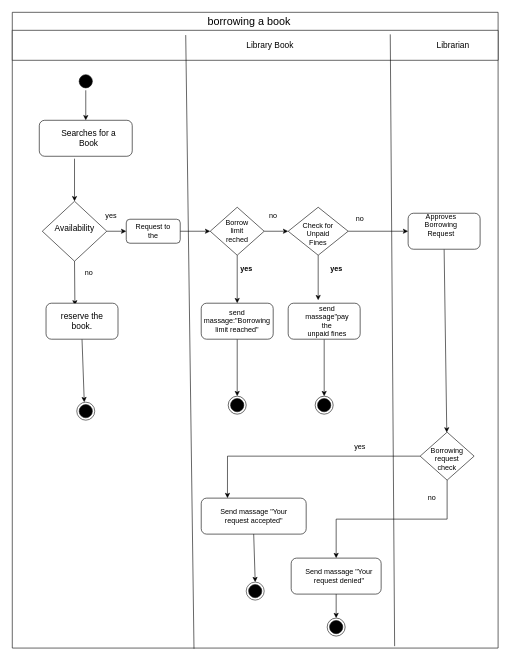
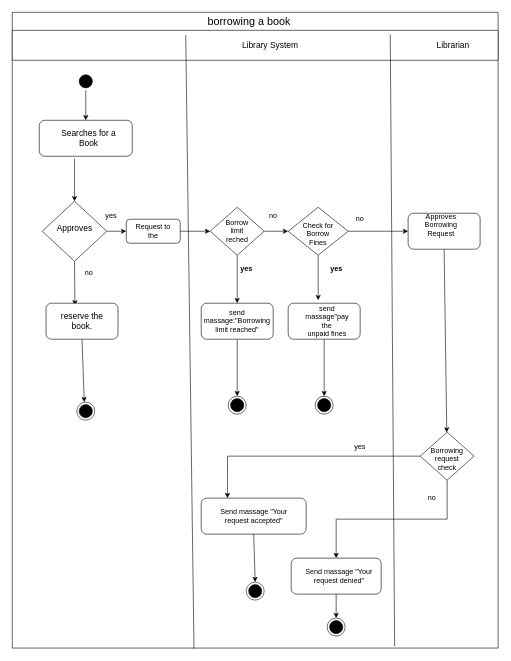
  <mxCell id="0" />
  <mxCell id="1" parent="0" />
  <mxCell id="2" value="" style="verticalLabelPosition=bottom;verticalAlign=top;html=1;shape=mxgraph.basic.rect;fillColor2=none;strokeWidth=1;size=20;indent=5;" vertex="1" parent="1"><mxGeometry x="20" y="20" width="810" height="1060" as="geometry" /></mxCell>
  <mxCell id="3" value="" style="verticalLabelPosition=bottom;verticalAlign=top;html=1;shape=mxgraph.basic.rect;fillColor2=none;strokeWidth=1;size=20;indent=5;" vertex="1" parent="1"><mxGeometry x="20" y="50" width="810" height="50" as="geometry" /></mxCell>
  <mxCell id="4" value="&lt;font style=&quot;font-size: 18px;&quot;&gt;borrowing a book&lt;/font&gt;" style="text;html=1;align=center;verticalAlign=middle;whiteSpace=wrap;rounded=0;" vertex="1" parent="1"><mxGeometry x="300" y="20" width="230" height="30" as="geometry" /></mxCell>
  <mxCell id="5" value="" style="endArrow=none;html=1;rounded=0;exitX=0.374;exitY=1.001;exitDx=0;exitDy=0;exitPerimeter=0;entryX=0.357;entryY=0.159;entryDx=0;entryDy=0;entryPerimeter=0;" edge="1" parent="1" source="2" target="3"><mxGeometry width="50" height="50" relative="1" as="geometry"><mxPoint x="280" y="1080" as="sourcePoint" /><mxPoint x="270" y="60" as="targetPoint" /></mxGeometry></mxCell>
  <mxCell id="6" value="" style="endArrow=none;html=1;rounded=0;entryX=0.778;entryY=0.135;entryDx=0;entryDy=0;entryPerimeter=0;exitX=0.787;exitY=0.997;exitDx=0;exitDy=0;exitPerimeter=0;" edge="1" parent="1" source="2" target="3"><mxGeometry width="50" height="50" relative="1" as="geometry"><mxPoint x="660" y="1090" as="sourcePoint" /><mxPoint x="420" y="300" as="targetPoint" /></mxGeometry></mxCell>
- <mxCell id="7" value="&lt;font style=&quot;font-size: 14px;&quot;&gt; Library Book&lt;/font&gt;" style="text;html=1;align=center;verticalAlign=middle;whiteSpace=wrap;rounded=0;" vertex="1" parent="1"><mxGeometry x="370" y="60" width="160" height="30" as="geometry" /></mxCell>
+ <mxCell id="7" value="&lt;font style=&quot;font-size: 14px;&quot;&gt; Library System&lt;/font&gt;" style="text;html=1;align=center;verticalAlign=middle;whiteSpace=wrap;rounded=0;" vertex="1" parent="1"><mxGeometry x="370" y="60" width="160" height="30" as="geometry" /></mxCell>
  <mxCell id="8" value="&lt;font style=&quot;font-size: 14px;&quot;&gt;Librarian&lt;/font&gt;" style="text;html=1;align=center;verticalAlign=middle;whiteSpace=wrap;rounded=0;" vertex="1" parent="1"><mxGeometry x="725" y="60" width="60" height="30" as="geometry" /></mxCell>
  <mxCell id="9" style="edgeStyle=none;rounded=0;orthogonalLoop=1;jettySize=auto;html=1;exitX=0.5;exitY=1;exitDx=0;exitDy=0;entryX=0.5;entryY=0;entryDx=0;entryDy=0;" edge="1" parent="1" source="10" target="12"><mxGeometry relative="1" as="geometry" /></mxCell>
  <mxCell id="10" value="" style="ellipse;html=1;shape=startState;fillColor=#000000;strokeColor=#0E0E0E;" vertex="1" parent="1"><mxGeometry x="127.5" y="120" width="30" height="30" as="geometry" /></mxCell>
  <mxCell id="11" style="edgeStyle=none;rounded=0;orthogonalLoop=1;jettySize=auto;html=1;exitX=0.379;exitY=1.067;exitDx=0;exitDy=0;entryX=0.5;entryY=0;entryDx=0;entryDy=0;exitPerimeter=0;" edge="1" parent="1" source="12" target="16"><mxGeometry relative="1" as="geometry" /></mxCell>
  <mxCell id="12" value="" style="rounded=1;whiteSpace=wrap;html=1;" vertex="1" parent="1"><mxGeometry x="65" y="200" width="155" height="60" as="geometry" /></mxCell>
  <mxCell id="13" value="&lt;font style=&quot;font-size: 14px;&quot;&gt;Searches for a Book&lt;/font&gt;" style="text;html=1;align=center;verticalAlign=middle;whiteSpace=wrap;rounded=0;" vertex="1" parent="1"><mxGeometry x="95" y="215" width="105" height="30" as="geometry" /></mxCell>
  <mxCell id="14" style="edgeStyle=none;rounded=0;orthogonalLoop=1;jettySize=auto;html=1;exitX=0.5;exitY=1;exitDx=0;exitDy=0;entryX=0.401;entryY=0.062;entryDx=0;entryDy=0;entryPerimeter=0;" edge="1" parent="1" source="16" target="19"><mxGeometry relative="1" as="geometry" /></mxCell>
  <mxCell id="15" style="edgeStyle=none;rounded=0;orthogonalLoop=1;jettySize=auto;html=1;exitX=1;exitY=0.5;exitDx=0;exitDy=0;entryX=0;entryY=0.5;entryDx=0;entryDy=0;" edge="1" parent="1" source="16" target="23"><mxGeometry relative="1" as="geometry" /></mxCell>
  <mxCell id="16" value="" style="rhombus;whiteSpace=wrap;html=1;" vertex="1" parent="1"><mxGeometry x="70" y="335" width="107.5" height="100" as="geometry" /></mxCell>
- <mxCell id="17" value="&lt;font style=&quot;font-size: 14px;&quot;&gt; Availability&lt;/font&gt;" style="text;html=1;align=center;verticalAlign=middle;whiteSpace=wrap;rounded=0;" vertex="1" parent="1"><mxGeometry x="93.75" y="365" width="60" height="30" as="geometry" /></mxCell>
+ <mxCell id="17" value="&lt;font style=&quot;font-size: 14px;&quot;&gt; Approves&lt;/font&gt;" style="text;html=1;align=center;verticalAlign=middle;whiteSpace=wrap;rounded=0;" vertex="1" parent="1"><mxGeometry x="93.75" y="365" width="60" height="30" as="geometry" /></mxCell>
  <mxCell id="18" style="edgeStyle=none;rounded=0;orthogonalLoop=1;jettySize=auto;html=1;exitX=0.5;exitY=1;exitDx=0;exitDy=0;" edge="1" parent="1" source="19"><mxGeometry relative="1" as="geometry"><mxPoint x="140" y="670" as="targetPoint" /></mxGeometry></mxCell>
  <mxCell id="19" value="" style="rounded=1;whiteSpace=wrap;html=1;" vertex="1" parent="1"><mxGeometry x="76.25" y="505" width="120" height="60" as="geometry" /></mxCell>
  <mxCell id="20" value="&lt;font style=&quot;font-size: 14px;&quot;&gt;&lt;span style=&quot;&quot; data-end=&quot;524&quot; data-start=&quot;504&quot;&gt;reserve the book&lt;/span&gt;.&lt;/font&gt;" style="text;html=1;align=center;verticalAlign=middle;whiteSpace=wrap;rounded=0;" vertex="1" parent="1"><mxGeometry x="95" y="520" width="82.5" height="30" as="geometry" /></mxCell>
  <mxCell id="21" value="no" style="text;html=1;align=center;verticalAlign=middle;whiteSpace=wrap;rounded=0;" vertex="1" parent="1"><mxGeometry x="117.5" y="440" width="60" height="30" as="geometry" /></mxCell>
  <mxCell id="22" value="" style="ellipse;html=1;shape=endState;fillColor=#000000;strokeColor=#181818;" vertex="1" parent="1"><mxGeometry x="127.5" y="670" width="30" height="30" as="geometry" /></mxCell>
  <mxCell id="23" value="" style="rounded=1;whiteSpace=wrap;html=1;" vertex="1" parent="1"><mxGeometry x="210" y="365" width="90" height="40" as="geometry" /></mxCell>
  <mxCell id="24" style="edgeStyle=none;rounded=0;orthogonalLoop=1;jettySize=auto;html=1;entryX=0;entryY=0.5;entryDx=0;entryDy=0;exitX=1;exitY=0.5;exitDx=0;exitDy=0;exitPerimeter=0;" edge="1" parent="1" source="23" target="29"><mxGeometry relative="1" as="geometry"><mxPoint x="310" y="380" as="sourcePoint" /></mxGeometry></mxCell>
  <mxCell id="25" value="Request to the" style="text;html=1;align=center;verticalAlign=middle;whiteSpace=wrap;rounded=0;" vertex="1" parent="1"><mxGeometry x="220" y="370" width="70" height="30" as="geometry" /></mxCell>
  <mxCell id="26" value="yes" style="text;html=1;align=center;verticalAlign=middle;whiteSpace=wrap;rounded=0;" vertex="1" parent="1"><mxGeometry x="155" y="345" width="60" height="30" as="geometry" /></mxCell>
  <mxCell id="27" style="edgeStyle=none;rounded=0;orthogonalLoop=1;jettySize=auto;html=1;exitX=0.5;exitY=1;exitDx=0;exitDy=0;entryX=0.5;entryY=0;entryDx=0;entryDy=0;" edge="1" parent="1" source="29" target="32"><mxGeometry relative="1" as="geometry" /></mxCell>
  <mxCell id="28" style="edgeStyle=none;rounded=0;orthogonalLoop=1;jettySize=auto;html=1;exitX=1;exitY=0.5;exitDx=0;exitDy=0;entryX=0;entryY=0.5;entryDx=0;entryDy=0;" edge="1" parent="1" source="29" target="39"><mxGeometry relative="1" as="geometry" /></mxCell>
  <mxCell id="29" value="" style="rhombus;whiteSpace=wrap;html=1;" vertex="1" parent="1"><mxGeometry x="350" y="345" width="90" height="80" as="geometry" /></mxCell>
  <mxCell id="30" value="Borrow limit&lt;br/&gt; reched" style="text;html=1;align=center;verticalAlign=middle;whiteSpace=wrap;rounded=0;" vertex="1" parent="1"><mxGeometry x="365" y="370" width="60" height="30" as="geometry" /></mxCell>
  <mxCell id="31" style="edgeStyle=none;rounded=0;orthogonalLoop=1;jettySize=auto;html=1;exitX=0.5;exitY=1;exitDx=0;exitDy=0;entryX=0.5;entryY=0;entryDx=0;entryDy=0;" edge="1" parent="1" source="32" target="34"><mxGeometry relative="1" as="geometry" /></mxCell>
  <mxCell id="32" value="" style="rounded=1;whiteSpace=wrap;html=1;" vertex="1" parent="1"><mxGeometry x="335" y="505" width="120" height="60" as="geometry" /></mxCell>
  <mxCell id="33" value=" send &lt;br/&gt;massage:&quot;Borrowing &lt;br/&gt;limit reached&quot;" style="text;html=1;align=center;verticalAlign=middle;whiteSpace=wrap;rounded=0;" vertex="1" parent="1"><mxGeometry x="365" y="520" width="60" height="30" as="geometry" /></mxCell>
  <mxCell id="34" value="" style="ellipse;html=1;shape=endState;fillColor=#000000;strokeColor=#0A0A0A;" vertex="1" parent="1"><mxGeometry x="380" y="660" width="30" height="30" as="geometry" /></mxCell>
  <mxCell id="35" value="yes" style="text;align=center;fontStyle=1;verticalAlign=middle;spacingLeft=3;spacingRight=3;strokeColor=none;rotatable=0;points=[[0,0.5],[1,0.5]];portConstraint=eastwest;html=1;" vertex="1" parent="1"><mxGeometry x="370" y="435" width="80" height="26" as="geometry" /></mxCell>
  <mxCell id="36" style="edgeStyle=none;rounded=0;orthogonalLoop=1;jettySize=auto;html=1;exitX=0.5;exitY=1;exitDx=0;exitDy=0;entryX=0.5;entryY=0;entryDx=0;entryDy=0;" edge="1" parent="1" source="37" target="43"><mxGeometry relative="1" as="geometry" /></mxCell>
  <mxCell id="37" value="" style="rounded=1;whiteSpace=wrap;html=1;" vertex="1" parent="1"><mxGeometry x="480" y="505" width="120" height="60" as="geometry" /></mxCell>
  <mxCell id="38" style="edgeStyle=none;rounded=0;orthogonalLoop=1;jettySize=auto;html=1;exitX=0.5;exitY=1;exitDx=0;exitDy=0;" edge="1" parent="1" source="39"><mxGeometry relative="1" as="geometry"><mxPoint x="530" y="500" as="targetPoint" /></mxGeometry></mxCell>
  <mxCell id="39" value="" style="rhombus;whiteSpace=wrap;html=1;" vertex="1" parent="1"><mxGeometry x="480" y="345" width="100" height="80" as="geometry" /></mxCell>
- <mxCell id="40" value="Check for Unpaid Fines" style="text;html=1;align=center;verticalAlign=middle;whiteSpace=wrap;rounded=0;" vertex="1" parent="1"><mxGeometry x="500" y="375" width="60" height="30" as="geometry" /></mxCell>
+ <mxCell id="40" value="Check for Borrow Fines" style="text;html=1;align=center;verticalAlign=middle;whiteSpace=wrap;rounded=0;" vertex="1" parent="1"><mxGeometry x="500" y="375" width="60" height="30" as="geometry" /></mxCell>
  <mxCell id="41" value="no" style="text;html=1;align=center;verticalAlign=middle;whiteSpace=wrap;rounded=0;" vertex="1" parent="1"><mxGeometry x="425" y="345" width="60" height="30" as="geometry" /></mxCell>
  <mxCell id="42" value=" send &lt;br/&gt;massage&quot;pay the&lt;br/&gt; unpaid fines" style="text;html=1;align=center;verticalAlign=middle;whiteSpace=wrap;rounded=0;" vertex="1" parent="1"><mxGeometry x="510" y="520" width="70" height="30" as="geometry" /></mxCell>
  <mxCell id="43" value="" style="ellipse;html=1;shape=endState;fillColor=#000000;strokeColor=#0E0E0E;" vertex="1" parent="1"><mxGeometry x="525" y="660" width="30" height="30" as="geometry" /></mxCell>
  <mxCell id="44" value="yes" style="text;align=center;fontStyle=1;verticalAlign=middle;spacingLeft=3;spacingRight=3;strokeColor=none;rotatable=0;points=[[0,0.5],[1,0.5]];portConstraint=eastwest;html=1;" vertex="1" parent="1"><mxGeometry x="520" y="435" width="80" height="26" as="geometry" /></mxCell>
  <mxCell id="45" style="edgeStyle=none;rounded=0;orthogonalLoop=1;jettySize=auto;html=1;exitX=0.5;exitY=1;exitDx=0;exitDy=0;" edge="1" parent="1" source="46" target="51"><mxGeometry relative="1" as="geometry" /></mxCell>
  <mxCell id="46" value="" style="rounded=1;whiteSpace=wrap;html=1;" vertex="1" parent="1"><mxGeometry x="680" y="355" width="120" height="60" as="geometry" /></mxCell>
  <mxCell id="47" style="edgeStyle=none;rounded=0;orthogonalLoop=1;jettySize=auto;html=1;exitX=1;exitY=0.5;exitDx=0;exitDy=0;entryX=0;entryY=0.5;entryDx=0;entryDy=0;" edge="1" parent="1" source="39" target="46"><mxGeometry relative="1" as="geometry"><mxPoint x="660" y="386" as="targetPoint" /></mxGeometry></mxCell>
  <mxCell id="48" value="no" style="text;html=1;align=center;verticalAlign=middle;whiteSpace=wrap;rounded=0;" vertex="1" parent="1"><mxGeometry x="570" y="350" width="60" height="30" as="geometry" /></mxCell>
  <mxCell id="49" value="Approves Borrowing Request" style="text;html=1;align=center;verticalAlign=middle;whiteSpace=wrap;rounded=0;" vertex="1" parent="1"><mxGeometry x="705" y="360" width="60" height="30" as="geometry" /></mxCell>
  <mxCell id="50" style="edgeStyle=orthogonalEdgeStyle;rounded=0;orthogonalLoop=1;jettySize=auto;html=1;exitX=0;exitY=0.5;exitDx=0;exitDy=0;entryX=0.25;entryY=0;entryDx=0;entryDy=0;" edge="1" parent="1" source="51" target="55"><mxGeometry relative="1" as="geometry" /></mxCell>
  <mxCell id="51" value="" style="rhombus;whiteSpace=wrap;html=1;" vertex="1" parent="1"><mxGeometry x="700" y="720" width="90" height="80" as="geometry" /></mxCell>
  <mxCell id="52" style="edgeStyle=orthogonalEdgeStyle;rounded=0;orthogonalLoop=1;jettySize=auto;html=1;exitX=0.5;exitY=1;exitDx=0;exitDy=0;entryX=0.5;entryY=0;entryDx=0;entryDy=0;" edge="1" parent="1" source="51" target="60"><mxGeometry relative="1" as="geometry" /></mxCell>
  <mxCell id="53" value=" Borrowing &lt;br/&gt;request check" style="text;html=1;align=center;verticalAlign=middle;whiteSpace=wrap;rounded=0;" vertex="1" parent="1"><mxGeometry x="715" y="750" width="60" height="30" as="geometry" /></mxCell>
  <mxCell id="54" style="edgeStyle=none;rounded=0;orthogonalLoop=1;jettySize=auto;html=1;exitX=0.5;exitY=1;exitDx=0;exitDy=0;entryX=0.5;entryY=0;entryDx=0;entryDy=0;" edge="1" parent="1" source="55" target="58"><mxGeometry relative="1" as="geometry"><mxPoint x="420" y="960" as="targetPoint" /></mxGeometry></mxCell>
  <mxCell id="55" value="" style="rounded=1;whiteSpace=wrap;html=1;" vertex="1" parent="1"><mxGeometry x="335" y="830" width="175" height="60" as="geometry" /></mxCell>
  <mxCell id="56" value="yes" style="text;html=1;align=center;verticalAlign=middle;whiteSpace=wrap;rounded=0;" vertex="1" parent="1"><mxGeometry x="570" y="730" width="60" height="30" as="geometry" /></mxCell>
  <mxCell id="57" value=" Send massage &quot;Your&lt;br&gt; request&amp;nbsp;accepted&quot;" style="text;html=1;align=center;verticalAlign=middle;whiteSpace=wrap;rounded=0;" vertex="1" parent="1"><mxGeometry x="347.5" y="845" width="150" height="30" as="geometry" /></mxCell>
  <mxCell id="58" value="" style="ellipse;html=1;shape=endState;fillColor=#000000;strokeColor=#1F1F1F;" vertex="1" parent="1"><mxGeometry x="410" y="970" width="30" height="30" as="geometry" /></mxCell>
  <mxCell id="59" style="edgeStyle=none;rounded=0;orthogonalLoop=1;jettySize=auto;html=1;exitX=0.5;exitY=1;exitDx=0;exitDy=0;entryX=0.5;entryY=0;entryDx=0;entryDy=0;" edge="1" parent="1" source="60" target="63"><mxGeometry relative="1" as="geometry" /></mxCell>
  <mxCell id="60" value="" style="rounded=1;whiteSpace=wrap;html=1;" vertex="1" parent="1"><mxGeometry x="485" y="930" width="150" height="60" as="geometry" /></mxCell>
  <mxCell id="61" value="no" style="text;html=1;align=center;verticalAlign=middle;whiteSpace=wrap;rounded=0;" vertex="1" parent="1"><mxGeometry x="690" y="815" width="60" height="30" as="geometry" /></mxCell>
  <mxCell id="62" value=" Send massage &quot;Your&lt;br&gt; request denied&quot;" style="text;html=1;align=center;verticalAlign=middle;whiteSpace=wrap;rounded=0;" vertex="1" parent="1"><mxGeometry x="480" y="945" width="170" height="30" as="geometry" /></mxCell>
  <mxCell id="63" value="" style="ellipse;html=1;shape=endState;fillColor=#000000;strokeColor=#0F0F0F;" vertex="1" parent="1"><mxGeometry x="545" y="1030" width="30" height="30" as="geometry" /></mxCell>
